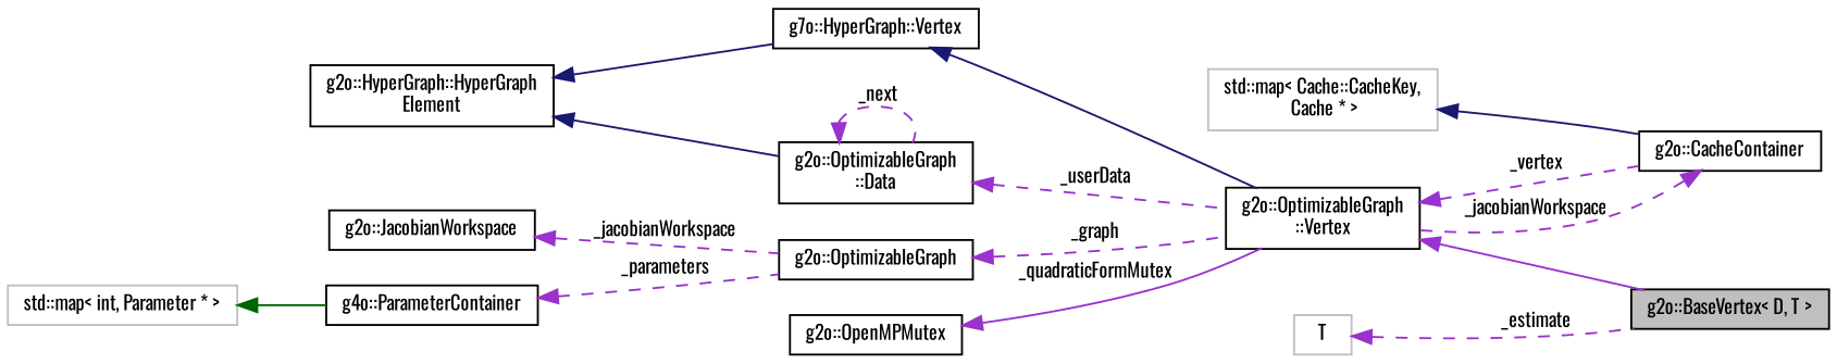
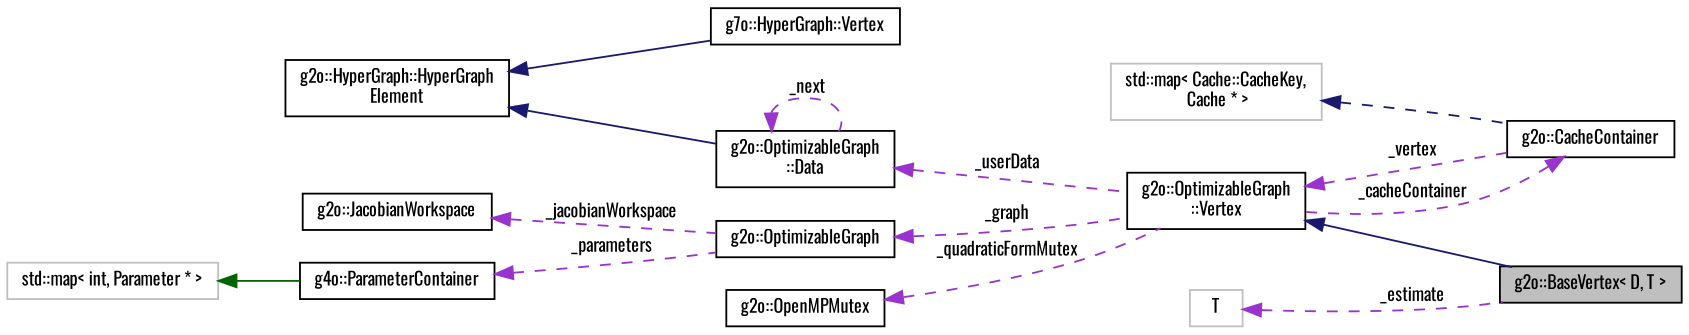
  digraph {
    fontname=Oswald
    rankdir=LR
    node [color=black fillcolor=white fontname=Oswald fontsize=10 shape=record style=filled]
    edge [color=darkorchid3 dir=back fontname=Oswald fontsize=10 labelfontname=Helvetica labelfontsize=10 style=dashed]
    n1 [fillcolor=grey75 fontcolor=black height=0.2 label="g2o::BaseVertex\< D, T \>" width=0.4]
    n2 [height=0.2 label="g2o::OptimizableGraph\l::Vertex" width=0.4]
    n3 [height=0.2 label="g2o::CacheContainer" width=0.4]
    n4 [height=0.2 label="g7o::HyperGraph::Vertex" width=0.4]
    n5 [height=0.2 label="g2o::HyperGraph::HyperGraph\lElement" width=0.4]
    n6 [height=0.2 label="g2o::OptimizableGraph\l::Data" width=0.4]
    n7 [color=grey75 height=0.2 label="std::map\< Cache::CacheKey,\l Cache * \>" width=0.4]
    n8 [height=0.2 label="g2o::OptimizableGraph" width=0.4]
    n9 [height=0.2 label="g2o::JacobianWorkspace" width=0.4]
    n10 [height=0.2 label="g4o::ParameterContainer" width=0.4]
    n11 [color=grey75 height=0.2 label="std::map\< int, Parameter * \>" width=0.4]
    n12 [height=0.2 label="g2o::OpenMPMutex" width=0.4]
    n13 [color=grey75 height=0.2 label=T width=0.4]
-   n2 -> n1 [style=solid]
+   n2 -> n1 [color=midnightblue style=solid]
    n2 -> n3 [label=" _vertex"]
-   n3 -> n2 [label=" _jacobianWorkspace"]
-   n4 -> n2 [color=midnightblue style=solid]
+   n3 -> n2 [label=" _cacheContainer"]
    n5 -> n4 [color=midnightblue style=solid]
    n5 -> n6 [color=midnightblue style=solid]
    n6 -> n2 [label=" _userData"]
    n6 -> n6 [label=" _next"]
-   n7 -> n3 [color=midnightblue style=solid]
+   n7 -> n3 [color=midnightblue]
    n8 -> n2 [label=" _graph"]
    n9 -> n8 [label=" _jacobianWorkspace"]
    n10 -> n8 [label=" _parameters"]
    n11 -> n10 [color=darkgreen style=solid]
-   n12 -> n2 [label=" _quadraticFormMutex" style=solid]
+   n12 -> n2 [label=" _quadraticFormMutex"]
    n13 -> n1 [label=" _estimate"]
  }
